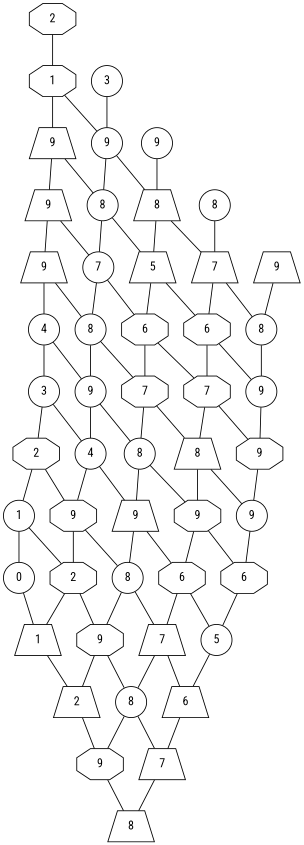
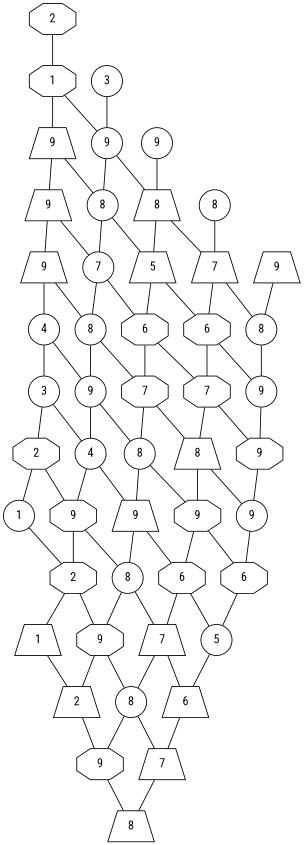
  graph {
    fontname="Roboto Condensed"
    node [shape=circle fontname="Roboto Condensed"]
    edge [fontname="Roboto Condensed"]
    n1 [label=2 shape=octagon]
    n2 [label=1 shape=octagon]
    n3 [label=9 shape=trapezium]
    n4 [label=9]
    n5 [label=9 shape=trapezium]
    n6 [label=8]
    n7 [label=9 shape=trapezium]
    n8 [label=7]
    n9 [label=4]
    n10 [label=8]
    n11 [label=3]
    n12 [label=9]
    n13 [label=2 shape=octagon]
    n14 [label=4]
    n15 [label=1]
    n16 [label=9 shape=octagon]
-   n17 [label=0]
    n18 [label=2 shape=octagon]
    n19 [label=1 shape=trapezium]
    n20 [label=3]
    n21 [label=8 shape=trapezium]
    n22 [label=5 shape=trapezium]
    n23 [label=6 shape=octagon]
    n24 [label=7 shape=octagon]
    n25 [label=8]
    n26 [label=9 shape=trapezium]
    n27 [label=8]
    n28 [label=9 shape=octagon]
    n29 [label=2 shape=trapezium]
    n30 [label=9]
    n31 [label=7 shape=trapezium]
    n32 [label=6 shape=octagon]
    n33 [label=7 shape=octagon]
    n34 [label=8 shape=trapezium]
    n35 [label=9 shape=octagon]
    n36 [label=6 shape=octagon]
    n37 [label=7 shape=trapezium]
    n38 [label=8]
    n39 [label=9 shape=octagon]
    n40 [label=8]
    n41 [label=8]
    n42 [label=9]
    n43 [label=9 shape=octagon]
    n44 [label=9]
    n45 [label=6 shape=octagon]
    n46 [label=5]
    n47 [label=6 shape=trapezium]
    n48 [label=7 shape=trapezium]
    n49 [label=8 shape=trapezium]
    n50 [label=9 shape=trapezium]
    n1 -- n2
    n2 -- n3
    n2 -- n4
    n3 -- n5
    n3 -- n6
    n4 -- n6
    n4 -- n21
    n5 -- n7
    n5 -- n8
    n6 -- n8
    n6 -- n22
    n7 -- n9
    n7 -- n10
    n8 -- n10
    n8 -- n23
    n9 -- n11
    n9 -- n12
    n10 -- n12
    n10 -- n24
    n11 -- n13
    n11 -- n14
    n12 -- n14
    n12 -- n25
    n13 -- n15
    n13 -- n16
    n14 -- n16
    n14 -- n26
-   n15 -- n17
    n15 -- n18
    n16 -- n18
    n16 -- n27
-   n17 -- n19
    n18 -- n19
    n18 -- n28
    n19 -- n29
    n20 -- n4
    n21 -- n22
    n21 -- n31
    n22 -- n23
    n22 -- n32
    n23 -- n24
    n23 -- n33
    n24 -- n25
    n24 -- n34
    n25 -- n26
    n25 -- n35
    n26 -- n27
    n26 -- n36
    n27 -- n28
    n27 -- n37
    n28 -- n29
    n28 -- n38
    n29 -- n39
    n30 -- n21
    n31 -- n32
    n31 -- n41
    n32 -- n33
    n32 -- n42
    n33 -- n34
    n33 -- n43
    n34 -- n35
    n34 -- n44
    n35 -- n36
    n35 -- n45
    n36 -- n37
    n36 -- n46
    n37 -- n38
    n37 -- n47
    n38 -- n39
    n38 -- n48
    n39 -- n49
    n40 -- n31
    n41 -- n42
    n42 -- n43
    n43 -- n44
    n44 -- n45
    n45 -- n46
    n46 -- n47
    n47 -- n48
    n48 -- n49
    n50 -- n41
  }
